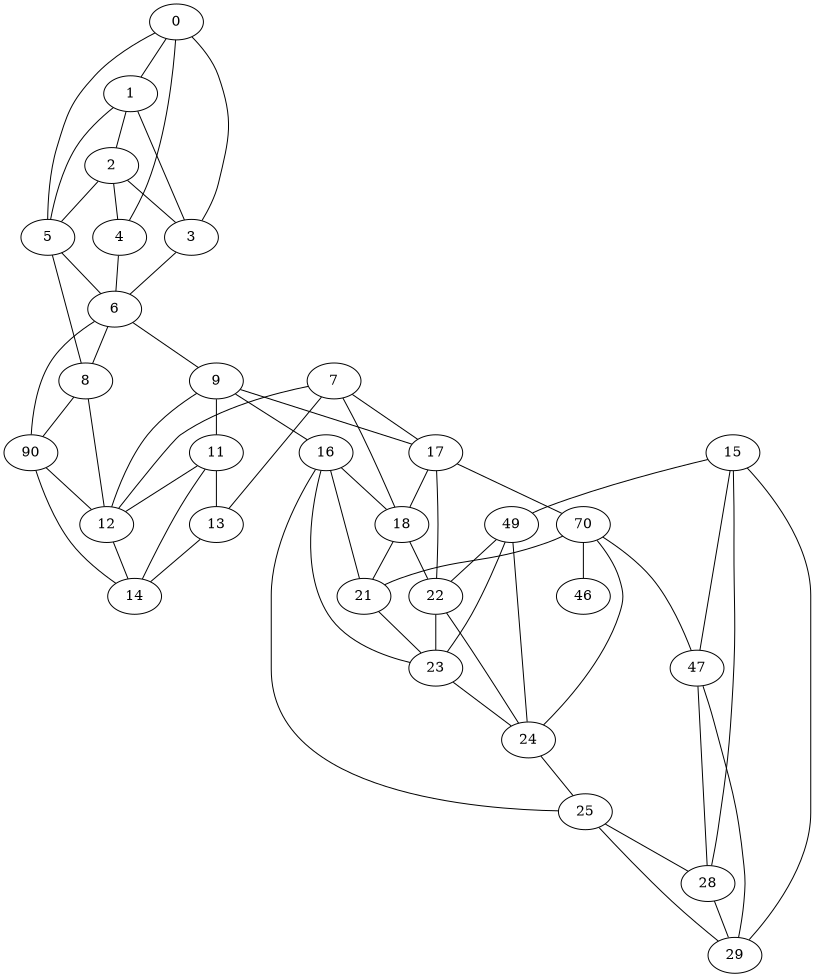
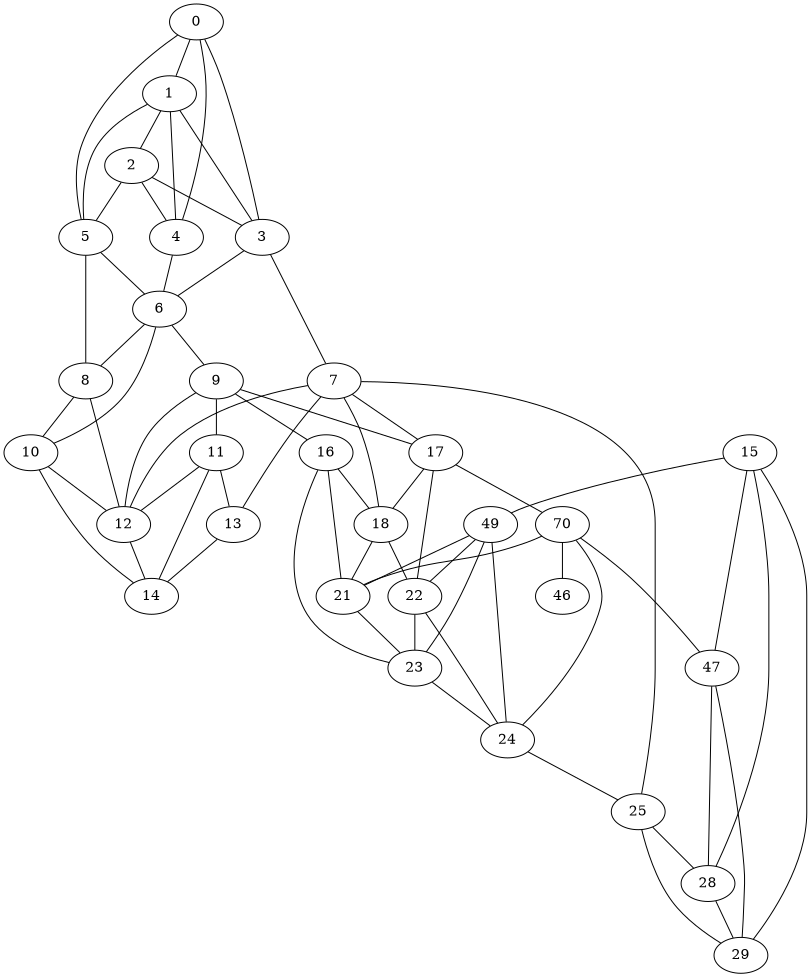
  graph {
    0
    1
    3
    4
    5
    2
    7
    6
    8
    13
    17
    18
    12
    9
-   10 [label=90]
+   10
    11
    16
    14
    n19 [label=70]
    22
    21
    23
    25
    n24 [label=49]
    15
    n26 [label=47]
    28
    29
    24
    n30 [label=46]
    0 -- 1
    0 -- 3
    0 -- 4
    0 -- 5
    1 -- 3
+   1 -- 4
    1 -- 5
    1 -- 2
+   3 -- 7
    3 -- 6
    4 -- 6
    5 -- 6
    5 -- 8
    2 -- 3
    2 -- 4
    2 -- 5
    7 -- 13
    7 -- 17
    7 -- 18
    7 -- 12
    6 -- 8
    6 -- 9
    6 -- 10
    8 -- 12
    8 -- 10
    13 -- 14
    17 -- 18
    17 -- n19
    17 -- 22
    18 -- 22
    18 -- 21
    12 -- 14
    9 -- 17
    9 -- 12
    9 -- 11
    9 -- 16
    10 -- 12
    10 -- 14
    11 -- 13
    11 -- 12
    11 -- 14
    16 -- 18
    16 -- 21
    16 -- 23
-   16 -- 25
+   7 -- 25
    n19 -- 21
    n19 -- n26
    n19 -- 24
    n19 -- n30
    22 -- 23
    22 -- 24
    21 -- 23
    23 -- 24
    25 -- 28
    25 -- 29
    n24 -- 22
+   n24 -- 21
    n24 -- 23
    n24 -- 24
    15 -- n24
    15 -- n26
    15 -- 28
    15 -- 29
    n26 -- 28
    n26 -- 29
    28 -- 29
    24 -- 25
  }
